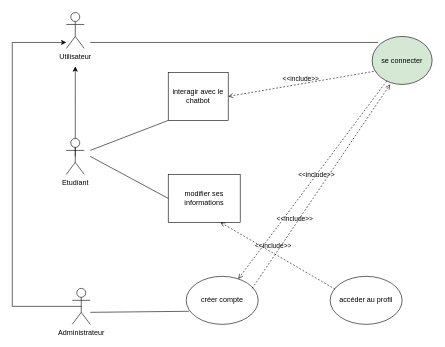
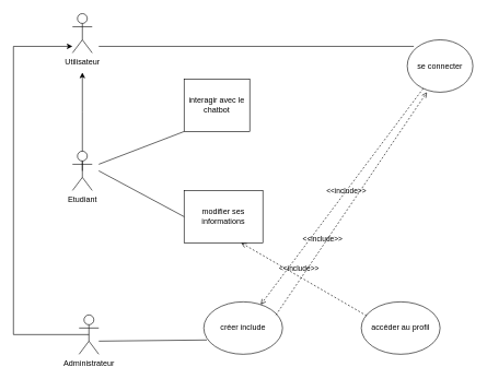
  <mxCell id="0" />
  <mxCell id="1" parent="0" />
  <mxCell id="2" style="edgeStyle=orthogonalEdgeStyle;rounded=0;orthogonalLoop=1;jettySize=auto;html=1;exitX=0.5;exitY=0.5;exitDx=0;exitDy=0;exitPerimeter=0;" edge="1" parent="1" source="3"><mxGeometry relative="1" as="geometry"><mxPoint x="125" y="110" as="targetPoint" /></mxGeometry></mxCell>
  <mxCell id="3" value="Etudiant" style="shape=umlActor;verticalLabelPosition=bottom;verticalAlign=top;html=1;outlineConnect=0;" vertex="1" parent="1"><mxGeometry x="110" y="230" width="30" height="60" as="geometry" /></mxCell>
  <mxCell id="4" value="Administrateur&lt;div&gt;&lt;br&gt;&lt;/div&gt;" style="shape=umlActor;verticalLabelPosition=bottom;verticalAlign=top;html=1;outlineConnect=0;" vertex="1" parent="1"><mxGeometry x="120" y="480" width="30" height="60" as="geometry" /></mxCell>
- <mxCell id="5" value="se connecter" style="ellipse;whiteSpace=wrap;html=1;fillColor=#d5e8d4;" vertex="1" parent="1"><mxGeometry x="620" y="60" width="100" height="80" as="geometry" /></mxCell>
- <mxCell id="6" value="créer compte" style="ellipse;whiteSpace=wrap;html=1;" vertex="1" parent="1"><mxGeometry x="310" y="460" width="120" height="80" as="geometry" /></mxCell>
+ <mxCell id="5" value="se connecter" style="ellipse;whiteSpace=wrap;html=1;" vertex="1" parent="1"><mxGeometry x="620" y="60" width="100" height="80" as="geometry" /></mxCell>
+ <mxCell id="6" value="créer include" style="ellipse;whiteSpace=wrap;html=1;" vertex="1" parent="1"><mxGeometry x="310" y="460" width="120" height="80" as="geometry" /></mxCell>
  <mxCell id="7" value="accéder au profil" style="ellipse;whiteSpace=wrap;html=1;" vertex="1" parent="1"><mxGeometry x="550" y="460" width="120" height="80" as="geometry" /></mxCell>
  <mxCell id="8" value="modifier ses informations" style="whiteSpace=wrap;html=1;rounded=0;" vertex="1" parent="1"><mxGeometry x="280" y="290" width="120" height="80" as="geometry" /></mxCell>
  <mxCell id="9" value="interagir avec le chatbot" style="whiteSpace=wrap;html=1;rounded=0;" vertex="1" parent="1"><mxGeometry x="280" y="120" width="100" height="80" as="geometry" /></mxCell>
  <mxCell id="10" value="" style="endArrow=none;html=1;rounded=0;entryX=0.04;entryY=0.728;entryDx=0;entryDy=0;entryPerimeter=0;" edge="1" parent="1" target="6"><mxGeometry width="50" height="50" relative="1" as="geometry"><mxPoint x="150" y="520" as="sourcePoint" /><mxPoint x="200" y="470" as="targetPoint" /></mxGeometry></mxCell>
  <mxCell id="11" value="&amp;lt;&amp;lt;include&amp;gt;&amp;gt;" style="html=1;verticalAlign=bottom;labelBackgroundColor=none;endArrow=open;endFill=0;dashed=1;rounded=0;entryX=0.3;entryY=1;entryDx=0;entryDy=0;entryPerimeter=0;" edge="1" parent="1" target="5"><mxGeometry x="-0.379" width="160" relative="1" as="geometry"><mxPoint x="420" y="480" as="sourcePoint" /><mxPoint x="540" y="581.882" as="targetPoint" /><mxPoint y="-1" as="offset" /></mxGeometry></mxCell>
  <mxCell id="12" value="&amp;lt;&amp;lt;include&amp;gt;&amp;gt;" style="html=1;verticalAlign=bottom;labelBackgroundColor=none;endArrow=open;endFill=0;dashed=1;rounded=0;" edge="1" parent="1" source="5" target="6"><mxGeometry x="-0.017" y="6" width="160" relative="1" as="geometry"><mxPoint x="440" y="220" as="sourcePoint" /><mxPoint x="600" y="220" as="targetPoint" /><mxPoint as="offset" /></mxGeometry></mxCell>
  <mxCell id="13" value="" style="endArrow=none;html=1;rounded=0;entryX=0;entryY=1;entryDx=0;entryDy=0;" edge="1" parent="1" target="9"><mxGeometry width="50" height="50" relative="1" as="geometry"><mxPoint x="150" y="250" as="sourcePoint" /><mxPoint x="200" y="180" as="targetPoint" /></mxGeometry></mxCell>
  <mxCell id="14" value="" style="endArrow=none;html=1;rounded=0;" edge="1" parent="1"><mxGeometry width="50" height="50" relative="1" as="geometry"><mxPoint x="150" y="70" as="sourcePoint" /><mxPoint x="630" y="70" as="targetPoint" /></mxGeometry></mxCell>
  <mxCell id="15" value="" style="endArrow=none;html=1;rounded=0;entryX=0;entryY=0.5;entryDx=0;entryDy=0;" edge="1" parent="1" target="8"><mxGeometry width="50" height="50" relative="1" as="geometry"><mxPoint x="150" y="260" as="sourcePoint" /><mxPoint x="200" y="210" as="targetPoint" /></mxGeometry></mxCell>
- <mxCell id="16" value="&amp;lt;&amp;lt;include&amp;gt;&amp;gt;" style="html=1;verticalAlign=bottom;labelBackgroundColor=none;endArrow=open;endFill=0;dashed=1;rounded=0;entryX=1;entryY=0.5;entryDx=0;entryDy=0;exitX=0.026;exitY=0.728;exitDx=0;exitDy=0;exitPerimeter=0;" edge="1" parent="1" source="5" target="9"><mxGeometry width="160" relative="1" as="geometry"><mxPoint x="600" y="120" as="sourcePoint" /><mxPoint x="615" y="60" as="targetPoint" /></mxGeometry></mxCell>
  <mxCell id="17" value="&amp;lt;&amp;lt;include&amp;gt;&amp;gt;" style="html=1;verticalAlign=bottom;labelBackgroundColor=none;endArrow=open;endFill=0;dashed=1;rounded=0;exitX=0.319;exitY=0.054;exitDx=0;exitDy=0;exitPerimeter=0;entryX=0.724;entryY=0.999;entryDx=0;entryDy=0;entryPerimeter=0;" edge="1" parent="1" target="8"><mxGeometry x="0.089" y="-3" width="160" relative="1" as="geometry"><mxPoint x="558.28" y="481.32" as="sourcePoint" /><mxPoint x="430" y="220" as="targetPoint" /><mxPoint as="offset" /></mxGeometry></mxCell>
  <mxCell id="18" value="Utilisateur" style="shape=umlActor;verticalLabelPosition=bottom;verticalAlign=top;html=1;outlineConnect=0;" vertex="1" parent="1"><mxGeometry x="110" y="20" width="30" height="60" as="geometry" /></mxCell>
  <mxCell id="19" style="edgeStyle=orthogonalEdgeStyle;rounded=0;orthogonalLoop=1;jettySize=auto;html=1;exitX=0.5;exitY=0.5;exitDx=0;exitDy=0;exitPerimeter=0;" edge="1" parent="1" source="4" target="18"><mxGeometry relative="1" as="geometry"><mxPoint x="65" y="510" as="sourcePoint" /><mxPoint x="58.48" y="70.22" as="targetPoint" /><Array as="points"><mxPoint x="20" y="510" /><mxPoint x="20" y="70" /></Array></mxGeometry></mxCell>
